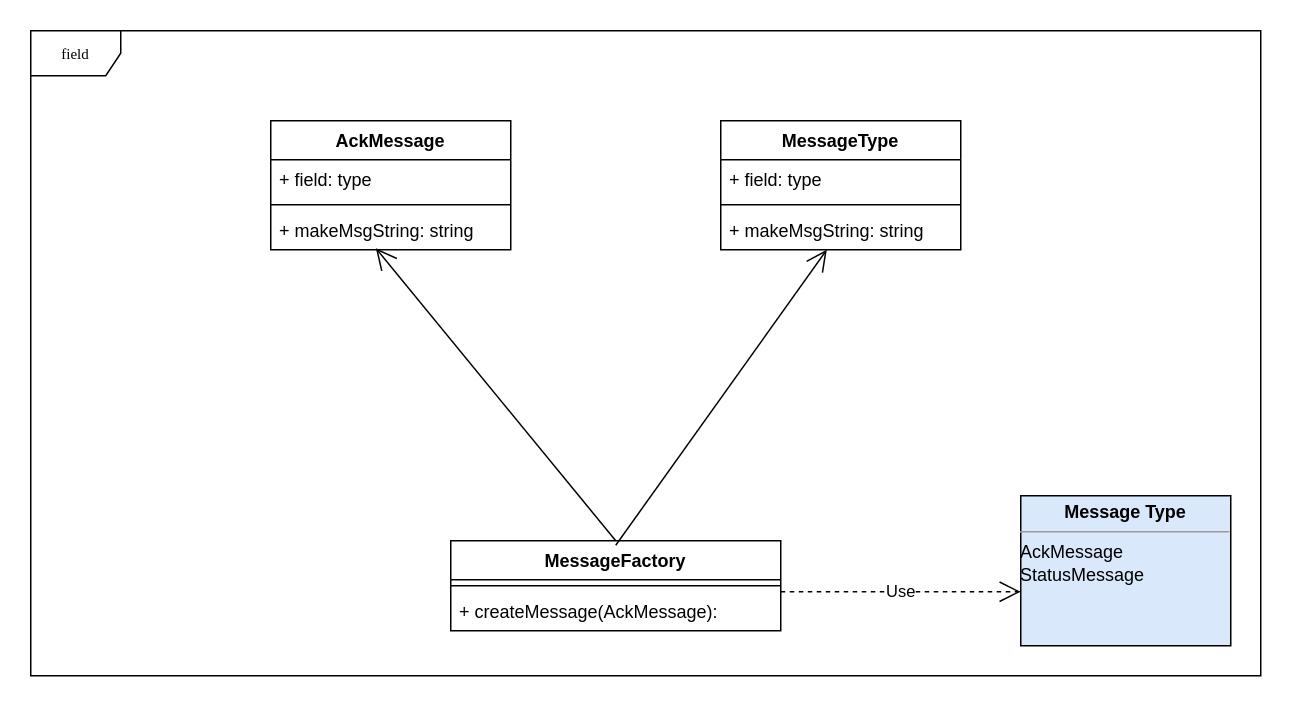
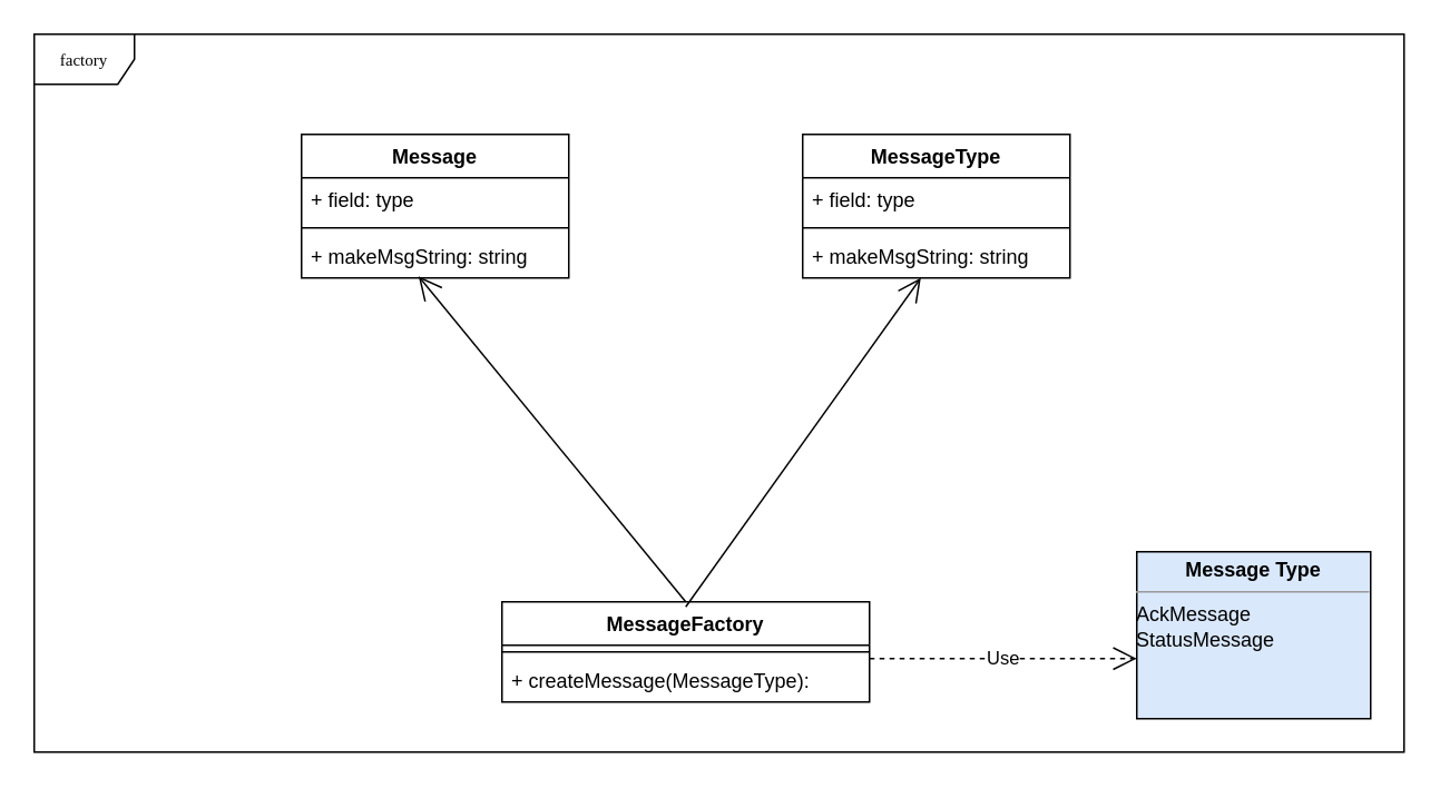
  <mxCell id="0" />
  <mxCell id="1" parent="0" />
- <mxCell id="2" value="field" style="shape=umlFrame;whiteSpace=wrap;html=1;rounded=0;shadow=0;comic=0;labelBackgroundColor=none;strokeColor=#000000;strokeWidth=1;fillColor=#ffffff;fontFamily=Verdana;fontSize=10;fontColor=#000000;align=center;" parent="1" vertex="1"><mxGeometry y="20" width="820" height="430" as="geometry" x="20" /></mxCell>
+ <mxCell id="2" value="factory" style="shape=umlFrame;whiteSpace=wrap;html=1;rounded=0;shadow=0;comic=0;labelBackgroundColor=none;strokeColor=#000000;strokeWidth=1;fillColor=#ffffff;fontFamily=Verdana;fontSize=10;fontColor=#000000;align=center;" parent="1" vertex="1"><mxGeometry y="20" width="820" height="430" as="geometry" x="20" /></mxCell>
  <mxCell id="3" value="" style="group" vertex="1" connectable="0" parent="1"><mxGeometry x="300" y="360" width="220" height="60" as="geometry" /></mxCell>
  <mxCell id="4" value="MessageFactory" style="swimlane;fontStyle=1;align=center;verticalAlign=top;childLayout=stackLayout;horizontal=1;startSize=26;horizontalStack=0;resizeParent=1;resizeParentMax=0;resizeLast=0;collapsible=1;marginBottom=0;" vertex="1" parent="3"><mxGeometry width="220" height="60" as="geometry" /></mxCell>
  <mxCell id="5" value="" style="line;strokeWidth=1;fillColor=none;align=left;verticalAlign=middle;spacingTop=-1;spacingLeft=3;spacingRight=3;rotatable=0;labelPosition=right;points=[];portConstraint=eastwest;" vertex="1" parent="4"><mxGeometry y="26" width="220" height="8" as="geometry" /></mxCell>
- <mxCell id="6" value="+ createMessage(AckMessage): " style="text;strokeColor=none;fillColor=none;align=left;verticalAlign=top;spacingLeft=4;spacingRight=4;overflow=hidden;rotatable=0;points=[[0,0.5],[1,0.5]];portConstraint=eastwest;" vertex="1" parent="4"><mxGeometry y="34" width="220" height="26" as="geometry" /></mxCell>
+ <mxCell id="6" value="+ createMessage(MessageType): " style="text;strokeColor=none;fillColor=none;align=left;verticalAlign=top;spacingLeft=4;spacingRight=4;overflow=hidden;rotatable=0;points=[[0,0.5],[1,0.5]];portConstraint=eastwest;" vertex="1" parent="4"><mxGeometry y="34" width="220" height="26" as="geometry" /></mxCell>
  <mxCell id="7" value="" style="group" vertex="1" connectable="0" parent="1"><mxGeometry x="180" y="80" width="160" height="86" as="geometry" /></mxCell>
- <mxCell id="8" value="AckMessage" style="swimlane;fontStyle=1;align=center;verticalAlign=top;childLayout=stackLayout;horizontal=1;startSize=26;horizontalStack=0;resizeParent=1;resizeParentMax=0;resizeLast=0;collapsible=1;marginBottom=0;" vertex="1" parent="7"><mxGeometry width="160" height="86" as="geometry" /></mxCell>
+ <mxCell id="8" value="Message" style="swimlane;fontStyle=1;align=center;verticalAlign=top;childLayout=stackLayout;horizontal=1;startSize=26;horizontalStack=0;resizeParent=1;resizeParentMax=0;resizeLast=0;collapsible=1;marginBottom=0;" vertex="1" parent="7"><mxGeometry width="160" height="86" as="geometry" /></mxCell>
  <mxCell id="9" value="+ field: type" style="text;strokeColor=none;fillColor=none;align=left;verticalAlign=top;spacingLeft=4;spacingRight=4;overflow=hidden;rotatable=0;points=[[0,0.5],[1,0.5]];portConstraint=eastwest;" vertex="1" parent="8"><mxGeometry y="26" width="160" height="26" as="geometry" /></mxCell>
  <mxCell id="10" value="" style="line;strokeWidth=1;fillColor=none;align=left;verticalAlign=middle;spacingTop=-1;spacingLeft=3;spacingRight=3;rotatable=0;labelPosition=right;points=[];portConstraint=eastwest;" vertex="1" parent="8"><mxGeometry y="52" width="160" height="8" as="geometry" /></mxCell>
  <mxCell id="11" value="+ makeMsgString: string" style="text;strokeColor=none;fillColor=none;align=left;verticalAlign=top;spacingLeft=4;spacingRight=4;overflow=hidden;rotatable=0;points=[[0,0.5],[1,0.5]];portConstraint=eastwest;" vertex="1" parent="8"><mxGeometry y="60" width="160" height="26" as="geometry" /></mxCell>
  <mxCell id="12" value="" style="group" vertex="1" connectable="0" parent="1"><mxGeometry x="480" y="80" width="160" height="86" as="geometry" /></mxCell>
  <mxCell id="13" value="MessageType" style="swimlane;fontStyle=1;align=center;verticalAlign=top;childLayout=stackLayout;horizontal=1;startSize=26;horizontalStack=0;resizeParent=1;resizeParentMax=0;resizeLast=0;collapsible=1;marginBottom=0;" vertex="1" parent="12"><mxGeometry width="160" height="86" as="geometry" /></mxCell>
  <mxCell id="14" value="+ field: type" style="text;strokeColor=none;fillColor=none;align=left;verticalAlign=top;spacingLeft=4;spacingRight=4;overflow=hidden;rotatable=0;points=[[0,0.5],[1,0.5]];portConstraint=eastwest;" vertex="1" parent="13"><mxGeometry y="26" width="160" height="26" as="geometry" /></mxCell>
  <mxCell id="15" value="" style="line;strokeWidth=1;fillColor=none;align=left;verticalAlign=middle;spacingTop=-1;spacingLeft=3;spacingRight=3;rotatable=0;labelPosition=right;points=[];portConstraint=eastwest;" vertex="1" parent="13"><mxGeometry y="52" width="160" height="8" as="geometry" /></mxCell>
  <mxCell id="16" value="+ makeMsgString: string" style="text;strokeColor=none;fillColor=none;align=left;verticalAlign=top;spacingLeft=4;spacingRight=4;overflow=hidden;rotatable=0;points=[[0,0.5],[1,0.5]];portConstraint=eastwest;" vertex="1" parent="13"><mxGeometry y="60" width="160" height="26" as="geometry" /></mxCell>
  <mxCell id="17" value="" style="endArrow=open;endFill=1;endSize=12;html=1;" edge="1" parent="1" target="16"><mxGeometry width="160" relative="1" as="geometry"><mxPoint x="410" y="363" as="sourcePoint" /><mxPoint x="590" y="227.5" as="targetPoint" /></mxGeometry></mxCell>
  <mxCell id="18" value="" style="endArrow=open;endFill=1;endSize=12;html=1;entryX=0.438;entryY=0.962;entryDx=0;entryDy=0;entryPerimeter=0;" edge="1" parent="1" target="11"><mxGeometry width="160" relative="1" as="geometry"><mxPoint x="410" y="360" as="sourcePoint" /><mxPoint x="260" y="170" as="targetPoint" /></mxGeometry></mxCell>
  <mxCell id="19" value="Use" style="endArrow=open;endSize=12;dashed=1;html=1;" edge="1" parent="1"><mxGeometry width="160" relative="1" as="geometry"><mxPoint x="520" y="394" as="sourcePoint" /><mxPoint x="680" y="394" as="targetPoint" /></mxGeometry></mxCell>
  <mxCell id="20" value="&lt;p style=&quot;margin: 0px ; margin-top: 4px ; text-align: center&quot;&gt;&lt;b&gt;Message Type&lt;/b&gt;&lt;/p&gt;&lt;hr size=&quot;1&quot;&gt;&lt;div style=&quot;height: 2px&quot;&gt;AckMessage&lt;br&gt;StatusMessage&lt;/div&gt;&lt;div style=&quot;height: 2px&quot;&gt;&lt;br&gt;&lt;/div&gt;" style="verticalAlign=top;align=left;overflow=fill;fontSize=12;fontFamily=Helvetica;html=1;fillColor=#dae8fc;" vertex="1" parent="1"><mxGeometry x="680" y="330" width="140" height="100" as="geometry" /></mxCell>
